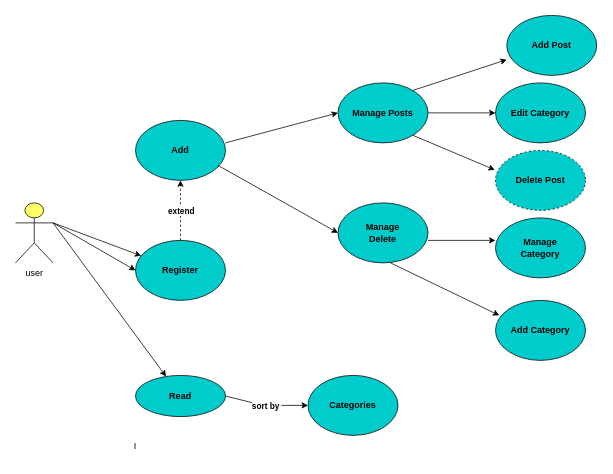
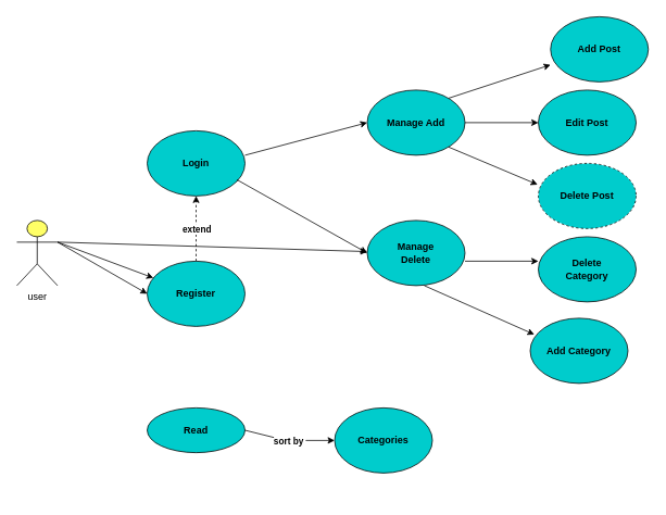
  <mxCell id="0" />
  <mxCell id="1" parent="0" />
- <mxCell id="2" value="I" style="text;strokeColor=none;align=center;fillColor=none;html=1;verticalAlign=middle;whiteSpace=wrap;rounded=0;" parent="1" vertex="1"><mxGeometry x="150" y="580" width="60" height="30" as="geometry" /></mxCell>
  <mxCell id="3" value="user" style="shape=umlActor;verticalLabelPosition=bottom;verticalAlign=top;html=1;outlineConnect=0;fillColor=#FFFF66;" parent="1" vertex="1"><mxGeometry x="20" y="270" width="50" height="80" as="geometry" /></mxCell>
  <mxCell id="4" value="" style="endArrow=classic;html=1;rounded=0;exitX=1;exitY=0.333;exitDx=0;exitDy=0;exitPerimeter=0;" parent="1" source="3" target="8" edge="1"><mxGeometry width="50" height="50" relative="1" as="geometry"><mxPoint x="70" y="290" as="sourcePoint" /><mxPoint x="160" y="200" as="targetPoint" /></mxGeometry></mxCell>
- <mxCell id="5" value="&lt;b&gt;Add&lt;/b&gt;" style="ellipse;whiteSpace=wrap;html=1;fillColor=#00CCCC;" parent="1" vertex="1"><mxGeometry x="180" y="160" width="120" height="80" as="geometry" /></mxCell>
+ <mxCell id="5" value="&lt;b&gt;Login&lt;/b&gt;" style="ellipse;whiteSpace=wrap;html=1;fillColor=#00CCCC;" parent="1" vertex="1"><mxGeometry x="180" y="160" width="120" height="80" as="geometry" /></mxCell>
  <mxCell id="6" value="" style="endArrow=classic;html=1;rounded=0;exitX=1;exitY=0.333;exitDx=0;exitDy=0;exitPerimeter=0;" parent="1" source="3" edge="1"><mxGeometry relative="1" as="geometry"><mxPoint x="70" y="300" as="sourcePoint" /><mxPoint x="180" y="360" as="targetPoint" /></mxGeometry></mxCell>
- <mxCell id="7" value="" style="endArrow=classic;html=1;rounded=0;exitX=1;exitY=0.333;exitDx=0;exitDy=0;exitPerimeter=0;" parent="1" source="3" target="9" edge="1"><mxGeometry relative="1" as="geometry"><mxPoint x="80" y="310" as="sourcePoint" /><mxPoint x="130" y="510" as="targetPoint" /></mxGeometry></mxCell>
+ <mxCell id="7" value="" style="endArrow=classic;html=1;rounded=0;exitX=1;exitY=0.333;exitDx=0;exitDy=0;exitPerimeter=0;" parent="1" source="3" target="18" edge="1"><mxGeometry relative="1" as="geometry"><mxPoint x="80" y="310" as="sourcePoint" /><mxPoint x="130" y="510" as="targetPoint" /></mxGeometry></mxCell>
  <mxCell id="8" value="&lt;b&gt;Register&lt;/b&gt;" style="ellipse;whiteSpace=wrap;html=1;fillColor=#00CCCC;" parent="1" vertex="1"><mxGeometry x="180" y="320" width="120" height="80" as="geometry" /></mxCell>
  <mxCell id="9" value="&lt;b&gt;Read&lt;/b&gt;" style="ellipse;whiteSpace=wrap;html=1;fillColor=#00CCCC;" parent="1" vertex="1"><mxGeometry x="180" y="500" width="120" height="55" as="geometry" /></mxCell>
  <mxCell id="10" value="" style="endArrow=classic;html=1;rounded=0;exitX=0.5;exitY=0;exitDx=0;exitDy=0;entryX=0.5;entryY=1;entryDx=0;entryDy=0;dashed=1;" parent="1" source="8" target="5" edge="1"><mxGeometry relative="1" as="geometry"><mxPoint x="250" y="300" as="sourcePoint" /><mxPoint x="350" y="300" as="targetPoint" /></mxGeometry></mxCell>
  <mxCell id="11" value="&lt;b&gt;extend&lt;/b&gt;" style="edgeLabel;resizable=0;html=1;align=center;verticalAlign=middle;" parent="10" connectable="0" vertex="1"><mxGeometry relative="1" as="geometry" /></mxCell>
  <mxCell id="12" value="" style="endArrow=classic;html=1;rounded=0;exitX=1;exitY=0.5;exitDx=0;exitDy=0;" parent="1" source="9" edge="1"><mxGeometry relative="1" as="geometry"><mxPoint x="300" y="539.5" as="sourcePoint" /><mxPoint x="410" y="540" as="targetPoint" /><Array as="points"><mxPoint x="350" y="540" /></Array></mxGeometry></mxCell>
  <mxCell id="13" value="&lt;b&gt;sort by&amp;nbsp;&lt;/b&gt;" style="edgeLabel;resizable=0;html=1;align=center;verticalAlign=middle;" parent="12" connectable="0" vertex="1"><mxGeometry relative="1" as="geometry" /></mxCell>
  <mxCell id="14" value="&lt;b&gt;Categories&lt;/b&gt;" style="ellipse;whiteSpace=wrap;html=1;fillColor=#00CCCC;" parent="1" vertex="1"><mxGeometry x="410" y="500" width="120" height="80" as="geometry" /></mxCell>
  <mxCell id="15" value="" style="endArrow=classic;html=1;rounded=0;exitX=1;exitY=0.333;exitDx=0;exitDy=0;exitPerimeter=0;" parent="1" edge="1"><mxGeometry relative="1" as="geometry"><mxPoint x="290" y="220" as="sourcePoint" /><mxPoint x="450" y="310" as="targetPoint" /></mxGeometry></mxCell>
  <mxCell id="16" value="" style="endArrow=classic;html=1;rounded=0;exitX=1;exitY=0.333;exitDx=0;exitDy=0;exitPerimeter=0;" parent="1" edge="1"><mxGeometry relative="1" as="geometry"><mxPoint x="300" y="190" as="sourcePoint" /><mxPoint x="450" y="150" as="targetPoint" /></mxGeometry></mxCell>
- <mxCell id="17" value="&lt;b&gt;Manage Posts&lt;/b&gt;" style="ellipse;whiteSpace=wrap;html=1;fillColor=#00CCCC;" parent="1" vertex="1"><mxGeometry x="450" y="110" width="120" height="80" as="geometry" /></mxCell>
+ <mxCell id="17" value="&lt;b&gt;Manage Add&lt;/b&gt;" style="ellipse;whiteSpace=wrap;html=1;fillColor=#00CCCC;" parent="1" vertex="1"><mxGeometry x="450" y="110" width="120" height="80" as="geometry" /></mxCell>
  <mxCell id="18" value="&lt;b&gt;Manage&lt;br&gt;Delete&lt;br&gt;&lt;/b&gt;" style="ellipse;whiteSpace=wrap;html=1;fillColor=#00CCCC;" parent="1" vertex="1"><mxGeometry x="450" y="270" width="120" height="80" as="geometry" /></mxCell>
  <mxCell id="19" value="" style="endArrow=classic;html=1;rounded=0;entryX=0.042;entryY=0.25;entryDx=0;entryDy=0;entryPerimeter=0;" parent="1" target="28" edge="1"><mxGeometry width="50" height="50" relative="1" as="geometry"><mxPoint x="520" y="350" as="sourcePoint" /><mxPoint x="610" y="420" as="targetPoint" /></mxGeometry></mxCell>
  <mxCell id="20" value="" style="endArrow=classic;html=1;rounded=0;" parent="1" edge="1"><mxGeometry width="50" height="50" relative="1" as="geometry"><mxPoint x="570" y="320" as="sourcePoint" /><mxPoint x="660" y="320" as="targetPoint" /></mxGeometry></mxCell>
  <mxCell id="21" value="" style="endArrow=classic;html=1;rounded=0;entryX=0;entryY=0.738;entryDx=0;entryDy=0;entryPerimeter=0;" parent="1" target="27" edge="1"><mxGeometry width="50" height="50" relative="1" as="geometry"><mxPoint x="550" y="120" as="sourcePoint" /><mxPoint x="660" y="80" as="targetPoint" /></mxGeometry></mxCell>
  <mxCell id="22" value="" style="endArrow=classic;html=1;rounded=0;" parent="1" edge="1"><mxGeometry width="50" height="50" relative="1" as="geometry"><mxPoint x="570" y="150" as="sourcePoint" /><mxPoint x="660" y="150" as="targetPoint" /></mxGeometry></mxCell>
  <mxCell id="23" value="" style="endArrow=classic;html=1;rounded=0;entryX=-0.008;entryY=0.325;entryDx=0;entryDy=0;entryPerimeter=0;" parent="1" target="25" edge="1"><mxGeometry width="50" height="50" relative="1" as="geometry"><mxPoint x="550" y="180" as="sourcePoint" /><mxPoint x="660" y="220" as="targetPoint" /></mxGeometry></mxCell>
- <mxCell id="24" value="&lt;b&gt;Manage&lt;br&gt;Category&lt;br&gt;&lt;/b&gt;" style="ellipse;whiteSpace=wrap;html=1;fillColor=#00CCCC;" parent="1" vertex="1"><mxGeometry x="660" y="290" width="120" height="80" as="geometry" /></mxCell>
+ <mxCell id="24" value="&lt;b&gt;Delete&lt;br&gt;Category&lt;br&gt;&lt;/b&gt;" style="ellipse;whiteSpace=wrap;html=1;fillColor=#00CCCC;" parent="1" vertex="1"><mxGeometry x="660" y="290" width="120" height="80" as="geometry" /></mxCell>
  <mxCell id="25" value="&lt;b&gt;Delete Post&lt;/b&gt;" style="ellipse;whiteSpace=wrap;html=1;fillColor=#00CCCC;dashed=1;" parent="1" vertex="1"><mxGeometry x="660" y="200" width="120" height="80" as="geometry" /></mxCell>
- <mxCell id="26" value="&lt;b&gt;Edit Category&lt;/b&gt;" style="ellipse;whiteSpace=wrap;html=1;fillColor=#00CCCC;" parent="1" vertex="1"><mxGeometry x="660" y="110" width="120" height="80" as="geometry" /></mxCell>
+ <mxCell id="26" value="&lt;b&gt;Edit Post&lt;/b&gt;" style="ellipse;whiteSpace=wrap;html=1;fillColor=#00CCCC;" parent="1" vertex="1"><mxGeometry x="660" y="110" width="120" height="80" as="geometry" /></mxCell>
  <mxCell id="27" value="&lt;b&gt;Add Post&lt;/b&gt;" style="ellipse;whiteSpace=wrap;html=1;fillColor=#00CCCC;" parent="1" vertex="1"><mxGeometry x="675" y="20" width="120" height="80" as="geometry" /></mxCell>
- <mxCell id="28" value="&lt;b&gt;Add Category&lt;/b&gt;" style="ellipse;whiteSpace=wrap;html=1;fillColor=#00CCCC;" parent="1" vertex="1"><mxGeometry x="660" y="400" width="120" height="80" as="geometry" /></mxCell>
+ <mxCell id="28" value="&lt;b&gt;Add Category&lt;/b&gt;" style="ellipse;whiteSpace=wrap;html=1;fillColor=#00CCCC;" parent="1" vertex="1"><mxGeometry x="650" y="390" width="120" height="80" as="geometry" /></mxCell>
